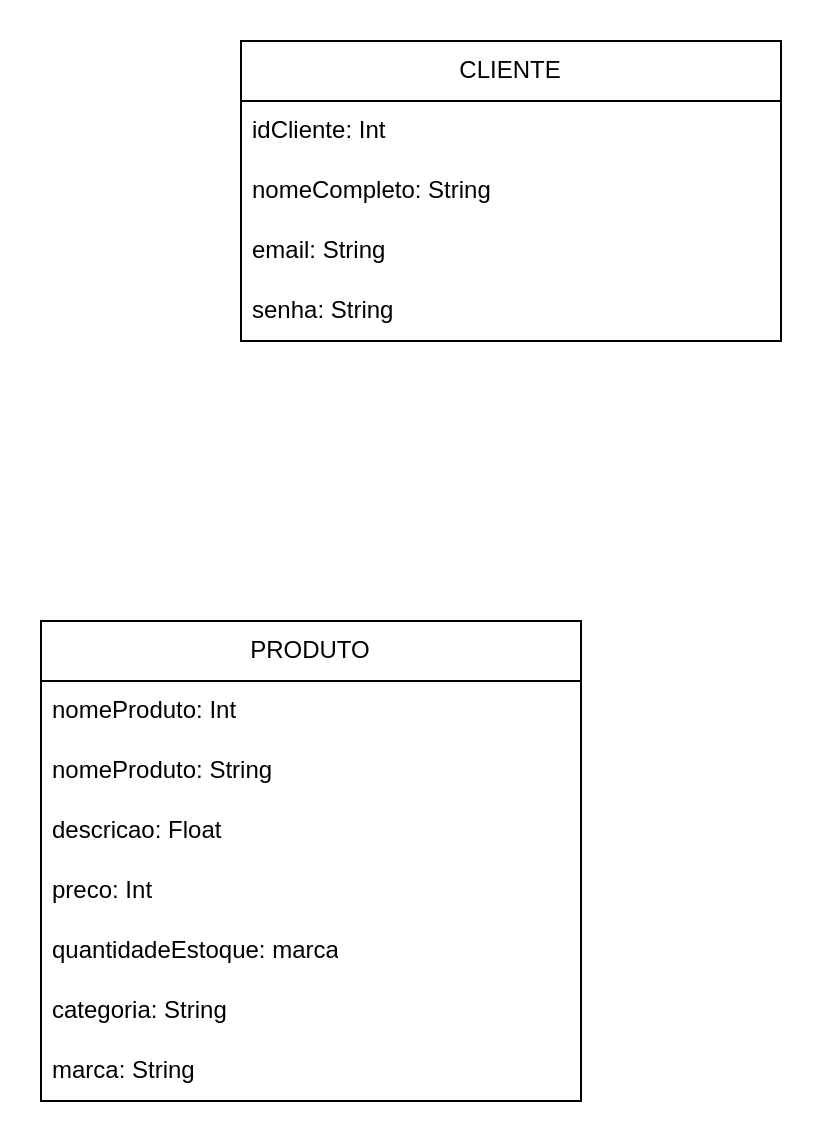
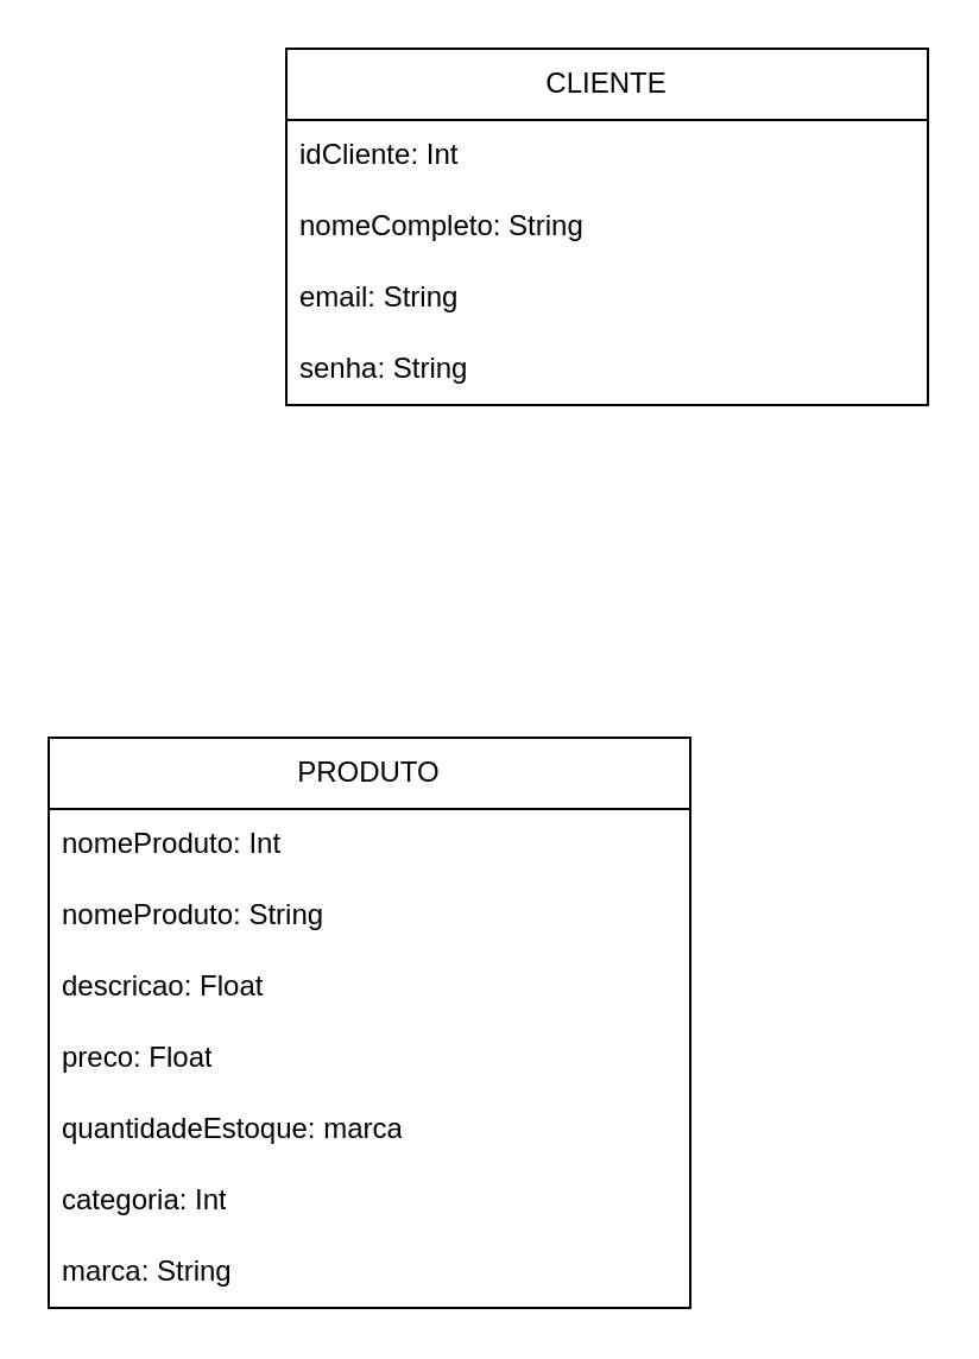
  <mxCell id="0" />
  <mxCell id="1" parent="0" />
  <mxCell id="2" value="CLIENTE" style="swimlane;fontStyle=0;childLayout=stackLayout;horizontal=1;startSize=30;horizontalStack=0;resizeParent=1;resizeParentMax=0;resizeLast=0;collapsible=1;marginBottom=0;whiteSpace=wrap;html=1;" vertex="1" parent="1"><mxGeometry x="120" y="20" width="270" height="150" as="geometry"><mxRectangle x="280" y="90" width="90" height="30" as="alternateBounds" /></mxGeometry></mxCell>
  <mxCell id="3" value="idCliente: Int" style="text;strokeColor=none;fillColor=none;align=left;verticalAlign=middle;spacingLeft=4;spacingRight=4;overflow=hidden;points=[[0,0.5],[1,0.5]];portConstraint=eastwest;rotatable=0;whiteSpace=wrap;html=1;" vertex="1" parent="2"><mxGeometry y="30" width="270" height="30" as="geometry" /></mxCell>
  <mxCell id="4" value="nomeCompleto: String" style="text;strokeColor=none;fillColor=none;align=left;verticalAlign=middle;spacingLeft=4;spacingRight=4;overflow=hidden;points=[[0,0.5],[1,0.5]];portConstraint=eastwest;rotatable=0;whiteSpace=wrap;html=1;" vertex="1" parent="2"><mxGeometry y="60" width="270" height="30" as="geometry" /></mxCell>
  <mxCell id="5" value="email: String" style="text;strokeColor=none;fillColor=none;align=left;verticalAlign=middle;spacingLeft=4;spacingRight=4;overflow=hidden;points=[[0,0.5],[1,0.5]];portConstraint=eastwest;rotatable=0;whiteSpace=wrap;html=1;" vertex="1" parent="2"><mxGeometry y="90" width="270" height="30" as="geometry" /></mxCell>
  <mxCell id="6" value="senha: String" style="text;strokeColor=none;fillColor=none;align=left;verticalAlign=middle;spacingLeft=4;spacingRight=4;overflow=hidden;points=[[0,0.5],[1,0.5]];portConstraint=eastwest;rotatable=0;whiteSpace=wrap;html=1;" vertex="1" parent="2"><mxGeometry y="120" width="270" height="30" as="geometry" /></mxCell>
  <mxCell id="7" value="PRODUTO" style="swimlane;fontStyle=0;childLayout=stackLayout;horizontal=1;startSize=30;horizontalStack=0;resizeParent=1;resizeParentMax=0;resizeLast=0;collapsible=1;marginBottom=0;whiteSpace=wrap;html=1;" vertex="1" parent="1"><mxGeometry x="20" y="310" width="270" height="240" as="geometry"><mxRectangle x="280" y="90" width="90" height="30" as="alternateBounds" /></mxGeometry></mxCell>
  <mxCell id="8" value="nomeProduto: Int" style="text;strokeColor=none;fillColor=none;align=left;verticalAlign=middle;spacingLeft=4;spacingRight=4;overflow=hidden;points=[[0,0.5],[1,0.5]];portConstraint=eastwest;rotatable=0;whiteSpace=wrap;html=1;" vertex="1" parent="7"><mxGeometry y="30" width="270" height="30" as="geometry" /></mxCell>
  <mxCell id="9" value="nomeProduto: String" style="text;strokeColor=none;fillColor=none;align=left;verticalAlign=middle;spacingLeft=4;spacingRight=4;overflow=hidden;points=[[0,0.5],[1,0.5]];portConstraint=eastwest;rotatable=0;whiteSpace=wrap;html=1;" vertex="1" parent="7"><mxGeometry y="60" width="270" height="30" as="geometry" /></mxCell>
  <mxCell id="10" value="descricao: Float" style="text;strokeColor=none;fillColor=none;align=left;verticalAlign=middle;spacingLeft=4;spacingRight=4;overflow=hidden;points=[[0,0.5],[1,0.5]];portConstraint=eastwest;rotatable=0;whiteSpace=wrap;html=1;" vertex="1" parent="7"><mxGeometry y="90" width="270" height="30" as="geometry" /></mxCell>
- <mxCell id="11" value="preco: Int" style="text;strokeColor=none;fillColor=none;align=left;verticalAlign=middle;spacingLeft=4;spacingRight=4;overflow=hidden;points=[[0,0.5],[1,0.5]];portConstraint=eastwest;rotatable=0;whiteSpace=wrap;html=1;" vertex="1" parent="7"><mxGeometry y="120" width="270" height="30" as="geometry" /></mxCell>
+ <mxCell id="11" value="preco: Float" style="text;strokeColor=none;fillColor=none;align=left;verticalAlign=middle;spacingLeft=4;spacingRight=4;overflow=hidden;points=[[0,0.5],[1,0.5]];portConstraint=eastwest;rotatable=0;whiteSpace=wrap;html=1;" vertex="1" parent="7"><mxGeometry y="120" width="270" height="30" as="geometry" /></mxCell>
  <mxCell id="12" value="quantidadeEstoque: marca" style="text;strokeColor=none;fillColor=none;align=left;verticalAlign=middle;spacingLeft=4;spacingRight=4;overflow=hidden;points=[[0,0.5],[1,0.5]];portConstraint=eastwest;rotatable=0;whiteSpace=wrap;html=1;" vertex="1" parent="7"><mxGeometry y="150" width="270" height="30" as="geometry" /></mxCell>
- <mxCell id="13" value="categoria: String" style="text;strokeColor=none;fillColor=none;align=left;verticalAlign=middle;spacingLeft=4;spacingRight=4;overflow=hidden;points=[[0,0.5],[1,0.5]];portConstraint=eastwest;rotatable=0;whiteSpace=wrap;html=1;" vertex="1" parent="7"><mxGeometry y="180" width="270" height="30" as="geometry" /></mxCell>
+ <mxCell id="13" value="categoria: Int" style="text;strokeColor=none;fillColor=none;align=left;verticalAlign=middle;spacingLeft=4;spacingRight=4;overflow=hidden;points=[[0,0.5],[1,0.5]];portConstraint=eastwest;rotatable=0;whiteSpace=wrap;html=1;" vertex="1" parent="7"><mxGeometry y="180" width="270" height="30" as="geometry" /></mxCell>
  <mxCell id="14" value="marca: String" style="text;strokeColor=none;fillColor=none;align=left;verticalAlign=middle;spacingLeft=4;spacingRight=4;overflow=hidden;points=[[0,0.5],[1,0.5]];portConstraint=eastwest;rotatable=0;whiteSpace=wrap;html=1;" vertex="1" parent="7"><mxGeometry y="210" width="270" height="30" as="geometry" /></mxCell>
